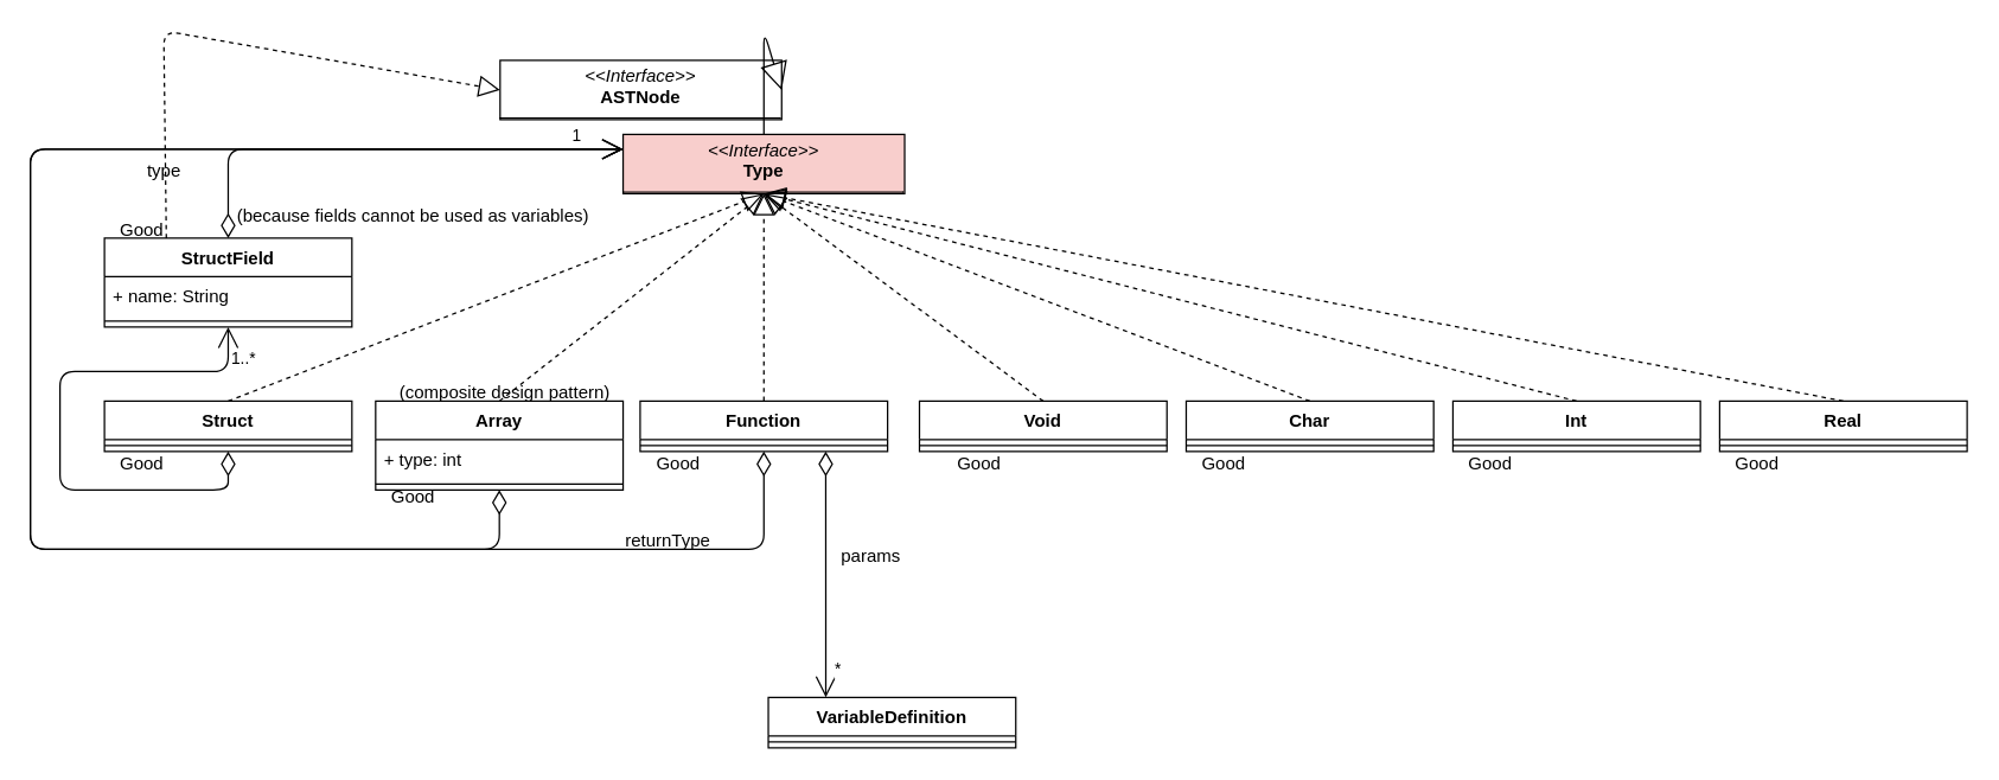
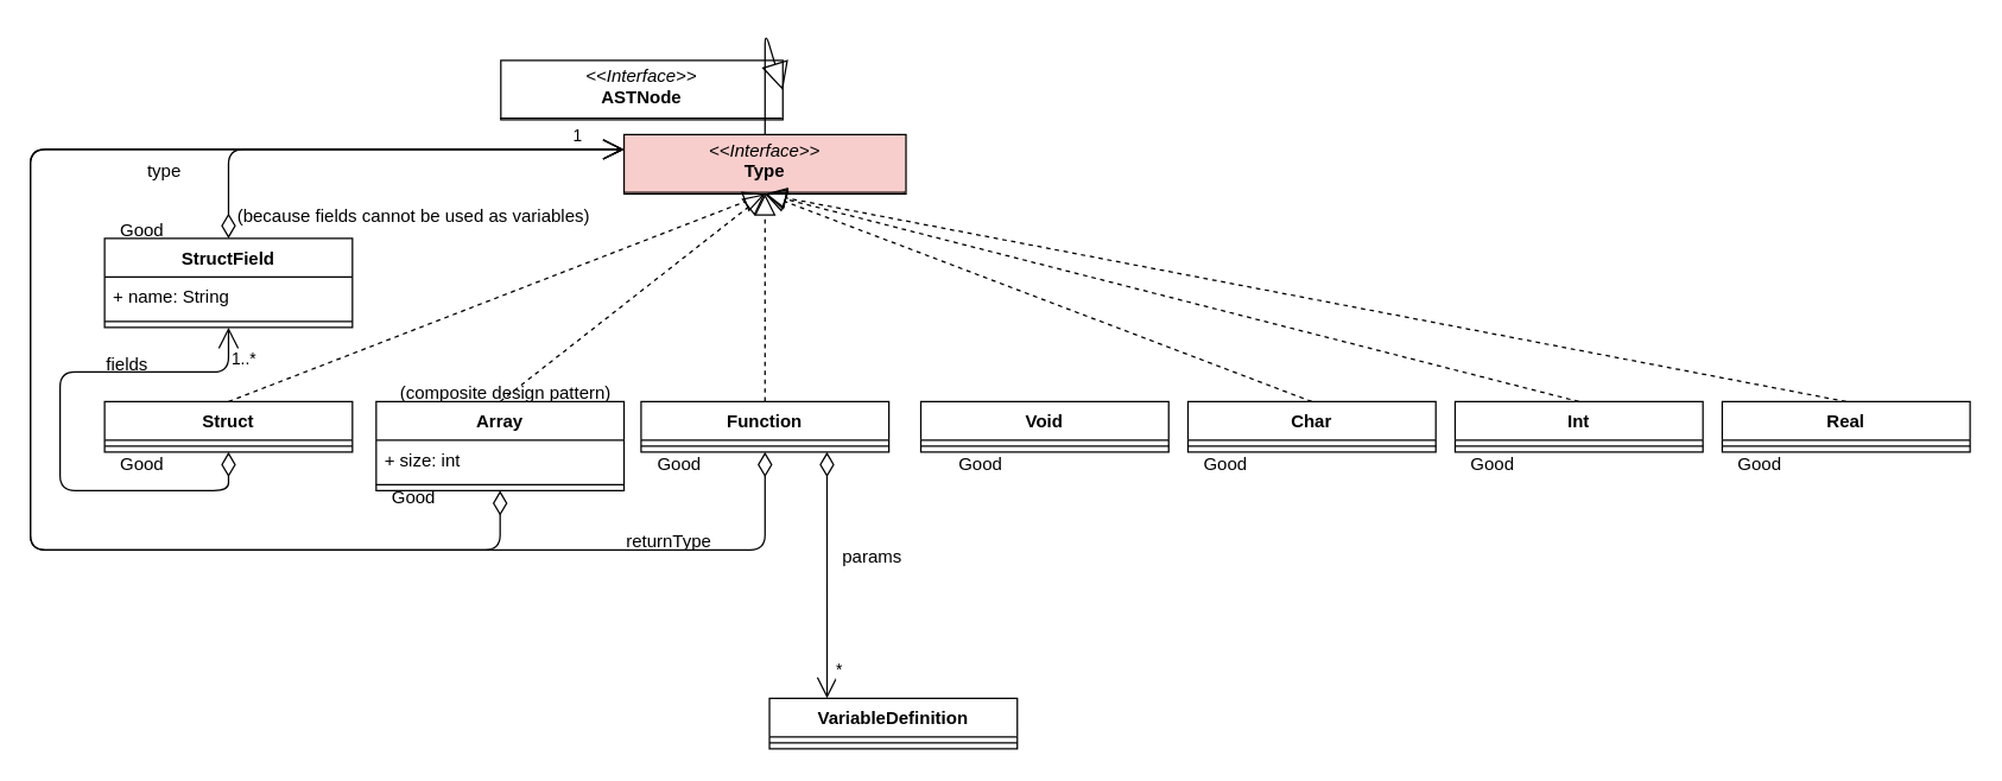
  <mxCell id="0" />
  <mxCell id="1" parent="0" />
  <mxCell id="2" value="&lt;p style=&quot;margin:0px;margin-top:4px;text-align:center;&quot;&gt;&lt;i&gt;&amp;lt;&amp;lt;Interface&amp;gt;&amp;gt;&lt;/i&gt;&lt;br&gt;&lt;b&gt;Type&lt;/b&gt;&lt;/p&gt;&lt;hr size=&quot;1&quot; style=&quot;border-style:solid;&quot;&gt;&lt;p style=&quot;margin:0px;margin-left:4px;&quot;&gt;&lt;br&gt;&lt;/p&gt;" style="verticalAlign=top;align=left;overflow=fill;html=1;whiteSpace=wrap;fillColor=#f8cecc;" parent="1" vertex="1"><mxGeometry x="420" y="90" width="190" height="40" as="geometry" /></mxCell>
  <mxCell id="3" value="Array" style="swimlane;fontStyle=1;align=center;verticalAlign=top;childLayout=stackLayout;horizontal=1;startSize=26;horizontalStack=0;resizeParent=1;resizeParentMax=0;resizeLast=0;collapsible=1;marginBottom=0;" parent="1" vertex="1"><mxGeometry x="253" y="270" width="167" height="60" as="geometry" /></mxCell>
- <mxCell id="4" value="+ type: int" style="text;strokeColor=none;fillColor=none;align=left;verticalAlign=top;spacingLeft=4;spacingRight=4;overflow=hidden;rotatable=0;points=[[0,0.5],[1,0.5]];portConstraint=eastwest;" parent="3" vertex="1"><mxGeometry y="26" width="167" height="26" as="geometry" /></mxCell>
+ <mxCell id="4" value="+ size: int" style="text;strokeColor=none;fillColor=none;align=left;verticalAlign=top;spacingLeft=4;spacingRight=4;overflow=hidden;rotatable=0;points=[[0,0.5],[1,0.5]];portConstraint=eastwest;" parent="3" vertex="1"><mxGeometry y="26" width="167" height="26" as="geometry" /></mxCell>
  <mxCell id="5" value="" style="line;strokeWidth=1;fillColor=none;align=left;verticalAlign=middle;spacingTop=-1;spacingLeft=3;spacingRight=3;rotatable=0;labelPosition=right;points=[];portConstraint=eastwest;" parent="3" vertex="1"><mxGeometry y="52" width="167" height="8" as="geometry" /></mxCell>
  <mxCell id="6" value="Function" style="swimlane;fontStyle=1;align=center;verticalAlign=top;childLayout=stackLayout;horizontal=1;startSize=26;horizontalStack=0;resizeParent=1;resizeParentMax=0;resizeLast=0;collapsible=1;marginBottom=0;" parent="1" vertex="1"><mxGeometry x="431.5" y="270" width="167" height="34" as="geometry" /></mxCell>
  <mxCell id="7" value="" style="line;strokeWidth=1;fillColor=none;align=left;verticalAlign=middle;spacingTop=-1;spacingLeft=3;spacingRight=3;rotatable=0;labelPosition=right;points=[];portConstraint=eastwest;" parent="6" vertex="1"><mxGeometry y="26" width="167" height="8" as="geometry" /></mxCell>
  <mxCell id="8" value="Struct" style="swimlane;fontStyle=1;align=center;verticalAlign=top;childLayout=stackLayout;horizontal=1;startSize=26;horizontalStack=0;resizeParent=1;resizeParentMax=0;resizeLast=0;collapsible=1;marginBottom=0;" parent="1" vertex="1"><mxGeometry x="70" y="270" width="167" height="34" as="geometry" /></mxCell>
  <mxCell id="9" value="" style="line;strokeWidth=1;fillColor=none;align=left;verticalAlign=middle;spacingTop=-1;spacingLeft=3;spacingRight=3;rotatable=0;labelPosition=right;points=[];portConstraint=eastwest;" parent="8" vertex="1"><mxGeometry y="26" width="167" height="8" as="geometry" /></mxCell>
  <mxCell id="10" value="1..*" style="endArrow=open;html=1;endSize=12;startArrow=diamondThin;startSize=14;startFill=0;edgeStyle=orthogonalEdgeStyle;align=left;verticalAlign=bottom;exitX=0.5;exitY=1;exitDx=0;exitDy=0;entryX=0.5;entryY=1;entryDx=0;entryDy=0;" parent="1" source="8" target="44" edge="1"><mxGeometry x="0.835" relative="1" as="geometry"><mxPoint x="190" y="410" as="sourcePoint" /><mxPoint x="350" y="410" as="targetPoint" /><mxPoint as="offset" /><Array as="points"><mxPoint x="154" y="330" /><mxPoint x="40" y="330" /><mxPoint x="40" y="250" /><mxPoint x="154" y="250" /></Array></mxGeometry></mxCell>
  <mxCell id="11" value="" style="endArrow=block;dashed=1;endFill=0;endSize=12;html=1;entryX=0.5;entryY=1;entryDx=0;entryDy=0;exitX=0.5;exitY=0;exitDx=0;exitDy=0;" parent="1" source="8" target="2" edge="1"><mxGeometry width="160" relative="1" as="geometry"><mxPoint x="260" y="170" as="sourcePoint" /><mxPoint x="420" y="170" as="targetPoint" /></mxGeometry></mxCell>
  <mxCell id="12" value="" style="endArrow=block;dashed=1;endFill=0;endSize=12;html=1;entryX=0.5;entryY=1;entryDx=0;entryDy=0;exitX=0.5;exitY=0;exitDx=0;exitDy=0;" parent="1" source="3" target="2" edge="1"><mxGeometry width="160" relative="1" as="geometry"><mxPoint x="704" y="280" as="sourcePoint" /><mxPoint x="525" y="140" as="targetPoint" /></mxGeometry></mxCell>
  <mxCell id="13" value="" style="endArrow=block;dashed=1;endFill=0;endSize=12;html=1;exitX=0.5;exitY=0;exitDx=0;exitDy=0;entryX=0.5;entryY=1;entryDx=0;entryDy=0;" parent="1" source="6" target="2" edge="1"><mxGeometry width="160" relative="1" as="geometry"><mxPoint x="525" y="280" as="sourcePoint" /><mxPoint x="525" y="140" as="targetPoint" /></mxGeometry></mxCell>
  <mxCell id="14" value="1" style="endArrow=open;html=1;endSize=12;startArrow=diamondThin;startSize=14;startFill=0;edgeStyle=orthogonalEdgeStyle;align=left;verticalAlign=bottom;exitX=0.5;exitY=1;exitDx=0;exitDy=0;entryX=0;entryY=0.25;entryDx=0;entryDy=0;" parent="1" source="3" target="2" edge="1"><mxGeometry x="0.929" relative="1" as="geometry"><mxPoint x="164" y="314" as="sourcePoint" /><mxPoint x="170" y="390" as="targetPoint" /><mxPoint as="offset" /><Array as="points"><mxPoint x="336" y="370" /><mxPoint x="20" y="370" /><mxPoint x="20" y="100" /></Array></mxGeometry></mxCell>
  <mxCell id="15" value="" style="endArrow=open;html=1;endSize=12;startArrow=diamondThin;startSize=14;startFill=0;edgeStyle=orthogonalEdgeStyle;align=left;verticalAlign=bottom;exitX=0.5;exitY=1;exitDx=0;exitDy=0;" parent="1" source="6" edge="1"><mxGeometry x="0.803" relative="1" as="geometry"><mxPoint x="525" y="314" as="sourcePoint" /><mxPoint x="420" y="100" as="targetPoint" /><mxPoint as="offset" /><Array as="points"><mxPoint x="515" y="370" /><mxPoint x="20" y="370" /><mxPoint x="20" y="100" /></Array></mxGeometry></mxCell>
  <mxCell id="16" value="&lt;p style=&quot;margin:0px;margin-top:4px;text-align:center;&quot;&gt;&lt;i&gt;&amp;lt;&amp;lt;Interface&amp;gt;&amp;gt;&lt;/i&gt;&lt;br&gt;&lt;b&gt;ASTNode&lt;/b&gt;&lt;/p&gt;&lt;hr size=&quot;1&quot; style=&quot;border-style:solid;&quot;&gt;&lt;p style=&quot;margin:0px;margin-left:4px;&quot;&gt;&lt;br&gt;&lt;/p&gt;" style="verticalAlign=top;align=left;overflow=fill;html=1;whiteSpace=wrap;" parent="1" vertex="1"><mxGeometry x="337" y="40" width="190" height="40" as="geometry" /></mxCell>
  <mxCell id="17" value="" style="endArrow=block;endSize=16;endFill=0;html=1;entryX=1;entryY=0.5;entryDx=0;entryDy=0;exitX=0.5;exitY=0;exitDx=0;exitDy=0;" parent="1" source="2" target="16" edge="1"><mxGeometry width="160" relative="1" as="geometry"><mxPoint x="636.5" y="-40" as="sourcePoint" /><mxPoint x="457" y="20" as="targetPoint" /><Array as="points"><mxPoint x="515" y="20" /></Array></mxGeometry></mxCell>
  <mxCell id="18" value="Char" style="swimlane;fontStyle=1;align=center;verticalAlign=top;childLayout=stackLayout;horizontal=1;startSize=26;horizontalStack=0;resizeParent=1;resizeParentMax=0;resizeLast=0;collapsible=1;marginBottom=0;" parent="1" vertex="1"><mxGeometry x="800" y="270" width="167" height="34" as="geometry" /></mxCell>
  <mxCell id="19" value="" style="line;strokeWidth=1;fillColor=none;align=left;verticalAlign=middle;spacingTop=-1;spacingLeft=3;spacingRight=3;rotatable=0;labelPosition=right;points=[];portConstraint=eastwest;" parent="18" vertex="1"><mxGeometry y="26" width="167" height="8" as="geometry" /></mxCell>
  <mxCell id="20" value="Int" style="swimlane;fontStyle=1;align=center;verticalAlign=top;childLayout=stackLayout;horizontal=1;startSize=26;horizontalStack=0;resizeParent=1;resizeParentMax=0;resizeLast=0;collapsible=1;marginBottom=0;" parent="1" vertex="1"><mxGeometry x="980" y="270" width="167" height="34" as="geometry" /></mxCell>
  <mxCell id="21" value="" style="line;strokeWidth=1;fillColor=none;align=left;verticalAlign=middle;spacingTop=-1;spacingLeft=3;spacingRight=3;rotatable=0;labelPosition=right;points=[];portConstraint=eastwest;" parent="20" vertex="1"><mxGeometry y="26" width="167" height="8" as="geometry" /></mxCell>
  <mxCell id="22" value="Real" style="swimlane;fontStyle=1;align=center;verticalAlign=top;childLayout=stackLayout;horizontal=1;startSize=26;horizontalStack=0;resizeParent=1;resizeParentMax=0;resizeLast=0;collapsible=1;marginBottom=0;" parent="1" vertex="1"><mxGeometry x="1160" y="270" width="167" height="34" as="geometry" /></mxCell>
  <mxCell id="23" value="" style="line;strokeWidth=1;fillColor=none;align=left;verticalAlign=middle;spacingTop=-1;spacingLeft=3;spacingRight=3;rotatable=0;labelPosition=right;points=[];portConstraint=eastwest;" parent="22" vertex="1"><mxGeometry y="26" width="167" height="8" as="geometry" /></mxCell>
  <mxCell id="24" value="" style="endArrow=block;dashed=1;endFill=0;endSize=12;html=1;entryX=0.5;entryY=1;entryDx=0;entryDy=0;exitX=0.5;exitY=0;exitDx=0;exitDy=0;" parent="1" source="18" target="2" edge="1"><mxGeometry width="160" relative="1" as="geometry"><mxPoint x="704" y="280" as="sourcePoint" /><mxPoint x="525" y="140" as="targetPoint" /></mxGeometry></mxCell>
  <mxCell id="25" value="" style="endArrow=block;dashed=1;endFill=0;endSize=12;html=1;entryX=0.5;entryY=1;entryDx=0;entryDy=0;exitX=0.5;exitY=0;exitDx=0;exitDy=0;" parent="1" source="20" target="2" edge="1"><mxGeometry width="160" relative="1" as="geometry"><mxPoint x="894" y="280" as="sourcePoint" /><mxPoint x="525" y="140" as="targetPoint" /></mxGeometry></mxCell>
  <mxCell id="26" value="" style="endArrow=block;dashed=1;endFill=0;endSize=12;html=1;entryX=0.5;entryY=1;entryDx=0;entryDy=0;exitX=0.5;exitY=0;exitDx=0;exitDy=0;" parent="1" source="22" target="2" edge="1"><mxGeometry width="160" relative="1" as="geometry"><mxPoint x="1074" y="280" as="sourcePoint" /><mxPoint x="525" y="140" as="targetPoint" /></mxGeometry></mxCell>
  <mxCell id="27" value="Void" style="swimlane;fontStyle=1;align=center;verticalAlign=top;childLayout=stackLayout;horizontal=1;startSize=26;horizontalStack=0;resizeParent=1;resizeParentMax=0;resizeLast=0;collapsible=1;marginBottom=0;" parent="1" vertex="1"><mxGeometry x="620" y="270" width="167" height="34" as="geometry" /></mxCell>
  <mxCell id="28" value="" style="line;strokeWidth=1;fillColor=none;align=left;verticalAlign=middle;spacingTop=-1;spacingLeft=3;spacingRight=3;rotatable=0;labelPosition=right;points=[];portConstraint=eastwest;" parent="27" vertex="1"><mxGeometry y="26" width="167" height="8" as="geometry" /></mxCell>
- <mxCell id="29" value="" style="endArrow=block;dashed=1;endFill=0;endSize=12;html=1;entryX=0.5;entryY=1;entryDx=0;entryDy=0;exitX=0.5;exitY=0;exitDx=0;exitDy=0;" parent="1" source="27" target="2" edge="1"><mxGeometry width="160" relative="1" as="geometry"><mxPoint x="894" y="280" as="sourcePoint" /><mxPoint x="525" y="140" as="targetPoint" /></mxGeometry></mxCell>
  <mxCell id="30" value="returnType" style="text;html=1;align=center;verticalAlign=middle;resizable=0;points=[];autosize=1;strokeColor=none;fillColor=none;" parent="1" vertex="1"><mxGeometry x="410" y="350" width="80" height="30" as="geometry" /></mxCell>
  <mxCell id="31" value="Good" style="text;html=1;align=center;verticalAlign=middle;resizable=0;points=[];autosize=1;strokeColor=none;fillColor=none;" parent="1" vertex="1"><mxGeometry x="635" y="298" width="50" height="30" as="geometry" /></mxCell>
  <mxCell id="32" value="Good" style="text;html=1;align=center;verticalAlign=middle;resizable=0;points=[];autosize=1;strokeColor=none;fillColor=none;" parent="1" vertex="1"><mxGeometry x="800" y="298" width="50" height="30" as="geometry" /></mxCell>
  <mxCell id="33" value="Good" style="text;html=1;align=center;verticalAlign=middle;resizable=0;points=[];autosize=1;strokeColor=none;fillColor=none;" parent="1" vertex="1"><mxGeometry x="980" y="298" width="50" height="30" as="geometry" /></mxCell>
  <mxCell id="34" value="Good" style="text;html=1;align=center;verticalAlign=middle;resizable=0;points=[];autosize=1;strokeColor=none;fillColor=none;" parent="1" vertex="1"><mxGeometry x="1160" y="298" width="50" height="30" as="geometry" /></mxCell>
  <mxCell id="35" value="Good" style="text;html=1;align=center;verticalAlign=middle;resizable=0;points=[];autosize=1;strokeColor=none;fillColor=none;" parent="1" vertex="1"><mxGeometry x="431.5" y="298" width="50" height="30" as="geometry" /></mxCell>
  <mxCell id="36" value="" style="endArrow=open;html=1;endSize=12;startArrow=diamondThin;startSize=14;startFill=0;edgeStyle=orthogonalEdgeStyle;align=left;verticalAlign=bottom;exitX=0.75;exitY=1;exitDx=0;exitDy=0;" parent="1" source="6" target="39" edge="1"><mxGeometry x="0.803" relative="1" as="geometry"><mxPoint x="525" y="310" as="sourcePoint" /><mxPoint x="540" y="440" as="targetPoint" /><mxPoint as="offset" /><Array as="points"><mxPoint x="557" y="420" /><mxPoint x="557" y="420" /></Array></mxGeometry></mxCell>
  <mxCell id="37" value="*" style="edgeLabel;html=1;align=center;verticalAlign=middle;resizable=0;points=[];" parent="36" connectable="0" vertex="1"><mxGeometry x="0.945" relative="1" as="geometry"><mxPoint x="8" y="-14" as="offset" /></mxGeometry></mxCell>
  <mxCell id="38" value="params" style="text;html=1;align=center;verticalAlign=middle;resizable=0;points=[];autosize=1;strokeColor=none;fillColor=none;" parent="1" vertex="1"><mxGeometry x="556.5" y="360" width="60" height="30" as="geometry" /></mxCell>
  <mxCell id="39" value="VariableDefinition" style="swimlane;fontStyle=1;align=center;verticalAlign=top;childLayout=stackLayout;horizontal=1;startSize=26;horizontalStack=0;resizeParent=1;resizeParentMax=0;resizeLast=0;collapsible=1;marginBottom=0;" parent="1" vertex="1"><mxGeometry x="518" y="470" width="167" height="34" as="geometry" /></mxCell>
  <mxCell id="40" value="" style="line;strokeWidth=1;fillColor=none;align=left;verticalAlign=middle;spacingTop=-1;spacingLeft=3;spacingRight=3;rotatable=0;labelPosition=right;points=[];portConstraint=eastwest;" parent="39" vertex="1"><mxGeometry y="26" width="167" height="8" as="geometry" /></mxCell>
  <mxCell id="41" value="type" style="text;html=1;align=center;verticalAlign=middle;resizable=0;points=[];autosize=1;strokeColor=none;fillColor=none;" parent="1" vertex="1"><mxGeometry x="85" y="100" width="50" height="30" as="geometry" /></mxCell>
  <mxCell id="42" value="Good" style="text;html=1;align=center;verticalAlign=middle;resizable=0;points=[];autosize=1;strokeColor=none;fillColor=none;" parent="1" vertex="1"><mxGeometry x="253" y="320" width="50" height="30" as="geometry" /></mxCell>
  <mxCell id="43" value="(composite design pattern)" style="text;html=1;align=center;verticalAlign=middle;resizable=0;points=[];autosize=1;strokeColor=none;fillColor=none;" parent="1" vertex="1"><mxGeometry x="255" y="250" width="170" height="30" as="geometry" /></mxCell>
  <mxCell id="44" value="StructField" style="swimlane;fontStyle=1;align=center;verticalAlign=top;childLayout=stackLayout;horizontal=1;startSize=26;horizontalStack=0;resizeParent=1;resizeParentMax=0;resizeLast=0;collapsible=1;marginBottom=0;" parent="1" vertex="1"><mxGeometry x="70" y="160" width="167" height="60" as="geometry" /></mxCell>
  <mxCell id="45" value="+ name: String" style="text;strokeColor=none;fillColor=none;align=left;verticalAlign=top;spacingLeft=4;spacingRight=4;overflow=hidden;rotatable=0;points=[[0,0.5],[1,0.5]];portConstraint=eastwest;" parent="44" vertex="1"><mxGeometry y="26" width="167" height="26" as="geometry" /></mxCell>
  <mxCell id="46" value="" style="line;strokeWidth=1;fillColor=none;align=left;verticalAlign=middle;spacingTop=-1;spacingLeft=3;spacingRight=3;rotatable=0;labelPosition=right;points=[];portConstraint=eastwest;" parent="44" vertex="1"><mxGeometry y="52" width="167" height="8" as="geometry" /></mxCell>
  <mxCell id="47" value="" style="endArrow=open;html=1;endSize=12;startArrow=diamondThin;startSize=14;startFill=0;edgeStyle=orthogonalEdgeStyle;align=left;verticalAlign=bottom;exitX=0.5;exitY=0;exitDx=0;exitDy=0;entryX=0;entryY=0.25;entryDx=0;entryDy=0;" parent="1" source="44" target="2" edge="1"><mxGeometry x="0.929" relative="1" as="geometry"><mxPoint x="346" y="340" as="sourcePoint" /><mxPoint x="430" y="110" as="targetPoint" /><mxPoint as="offset" /><Array as="points"><mxPoint x="154" y="100" /></Array></mxGeometry></mxCell>
+ <mxCell id="48" value="fields" style="text;html=1;align=center;verticalAlign=middle;resizable=0;points=[];autosize=1;strokeColor=none;fillColor=none;" parent="1" vertex="1"><mxGeometry x="60" y="230" width="50" height="30" as="geometry" /></mxCell>
  <mxCell id="49" value="Good" style="text;html=1;align=center;verticalAlign=middle;resizable=0;points=[];autosize=1;strokeColor=none;fillColor=none;" parent="1" vertex="1"><mxGeometry x="70" y="298" width="50" height="30" as="geometry" /></mxCell>
  <mxCell id="50" value="(because fields cannot be used as variables)" style="text;html=1;align=center;verticalAlign=middle;resizable=0;points=[];autosize=1;strokeColor=none;fillColor=none;" parent="1" vertex="1"><mxGeometry x="148" y="130" width="260" height="30" as="geometry" /></mxCell>
  <mxCell id="51" value="Good" style="text;html=1;align=center;verticalAlign=middle;resizable=0;points=[];autosize=1;strokeColor=none;fillColor=none;" parent="1" vertex="1"><mxGeometry x="70" y="140" width="50" height="30" as="geometry" /></mxCell>
- <mxCell id="52" value="" style="endArrow=block;dashed=1;endFill=0;endSize=12;html=1;entryX=0;entryY=0.5;entryDx=0;entryDy=0;exitX=0.25;exitY=0;exitDx=0;exitDy=0;" parent="1" source="44" target="16" edge="1"><mxGeometry width="160" relative="1" as="geometry"><mxPoint x="164" y="280" as="sourcePoint" /><mxPoint x="525" y="140" as="targetPoint" /><Array as="points"><mxPoint x="110" y="20" /></Array></mxGeometry></mxCell>
